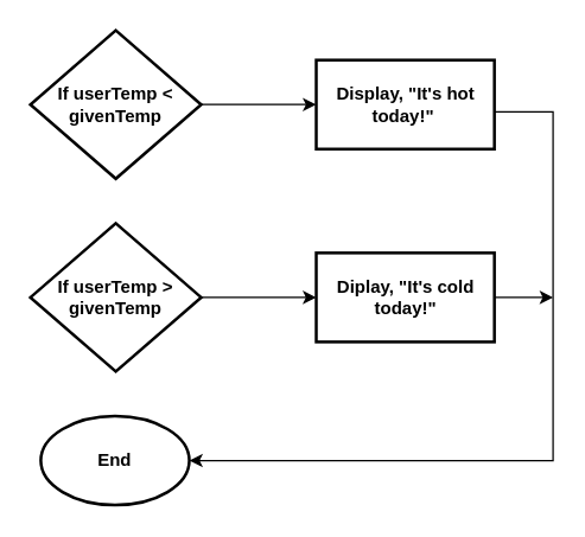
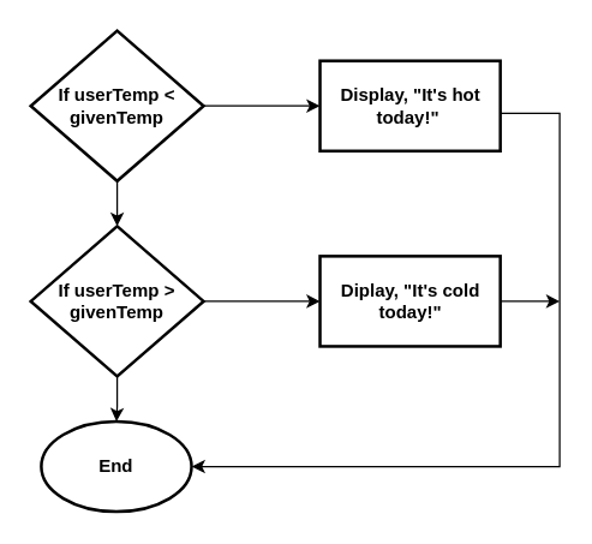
  <mxCell id="0" />
  <mxCell id="1" parent="0" />
  <mxCell id="2" value="" style="edgeStyle=orthogonalEdgeStyle;rounded=0;orthogonalLoop=1;jettySize=auto;html=1;" edge="1" parent="1" source="4" target="6"><mxGeometry relative="1" as="geometry" /></mxCell>
+ <mxCell id="3" value="" style="edgeStyle=orthogonalEdgeStyle;rounded=0;orthogonalLoop=1;jettySize=auto;html=1;" edge="1" parent="1" source="4" target="9"><mxGeometry relative="1" as="geometry" /></mxCell>
  <mxCell id="4" value="&lt;b&gt;If userTemp &amp;lt; givenTemp&lt;/b&gt;" style="strokeWidth=2;html=1;shape=mxgraph.flowchart.decision;whiteSpace=wrap;" vertex="1" parent="1"><mxGeometry x="20" y="20" width="115" height="100" as="geometry" /></mxCell>
  <mxCell id="5" style="edgeStyle=orthogonalEdgeStyle;rounded=0;orthogonalLoop=1;jettySize=auto;html=1;exitX=1;exitY=0.5;exitDx=0;exitDy=0;" edge="1" parent="1" target="12"><mxGeometry relative="1" as="geometry"><mxPoint x="372" y="325" as="targetPoint" /><mxPoint x="332.5" y="75" as="sourcePoint" /><Array as="points"><mxPoint x="372" y="75" /><mxPoint x="372" y="310" /></Array></mxGeometry></mxCell>
  <mxCell id="6" value="&lt;b&gt;Display, &quot;It's hot today!&quot;&amp;nbsp;&lt;/b&gt;" style="whiteSpace=wrap;html=1;strokeWidth=2;" vertex="1" parent="1"><mxGeometry x="212.5" y="40" width="120" height="60" as="geometry" /></mxCell>
  <mxCell id="7" value="" style="edgeStyle=orthogonalEdgeStyle;rounded=0;orthogonalLoop=1;jettySize=auto;html=1;" edge="1" parent="1" source="9" target="11"><mxGeometry relative="1" as="geometry" /></mxCell>
+ <mxCell id="8" style="edgeStyle=orthogonalEdgeStyle;rounded=0;orthogonalLoop=1;jettySize=auto;html=1;exitX=0.5;exitY=1;exitDx=0;exitDy=0;exitPerimeter=0;" edge="1" parent="1" source="9" target="12"><mxGeometry relative="1" as="geometry" /></mxCell>
  <mxCell id="9" value="&lt;b&gt;If userTemp &amp;gt; givenTemp&lt;/b&gt;" style="strokeWidth=2;html=1;shape=mxgraph.flowchart.decision;whiteSpace=wrap;" vertex="1" parent="1"><mxGeometry x="20" y="150" width="115" height="100" as="geometry" /></mxCell>
  <mxCell id="10" style="edgeStyle=orthogonalEdgeStyle;rounded=0;orthogonalLoop=1;jettySize=auto;html=1;exitX=1;exitY=0.5;exitDx=0;exitDy=0;" edge="1" parent="1" source="11"><mxGeometry relative="1" as="geometry"><mxPoint x="372" y="200" as="targetPoint" /></mxGeometry></mxCell>
  <mxCell id="11" value="&lt;b&gt;Diplay, &quot;It's cold today!&quot;&lt;/b&gt;" style="whiteSpace=wrap;html=1;strokeWidth=2;" vertex="1" parent="1"><mxGeometry x="212.5" y="170" width="120" height="60" as="geometry" /></mxCell>
  <mxCell id="12" value="&lt;b&gt;End&lt;/b&gt;" style="strokeWidth=2;html=1;shape=mxgraph.flowchart.start_1;whiteSpace=wrap;" vertex="1" parent="1"><mxGeometry x="27" y="280" width="100" height="60" as="geometry" /></mxCell>
